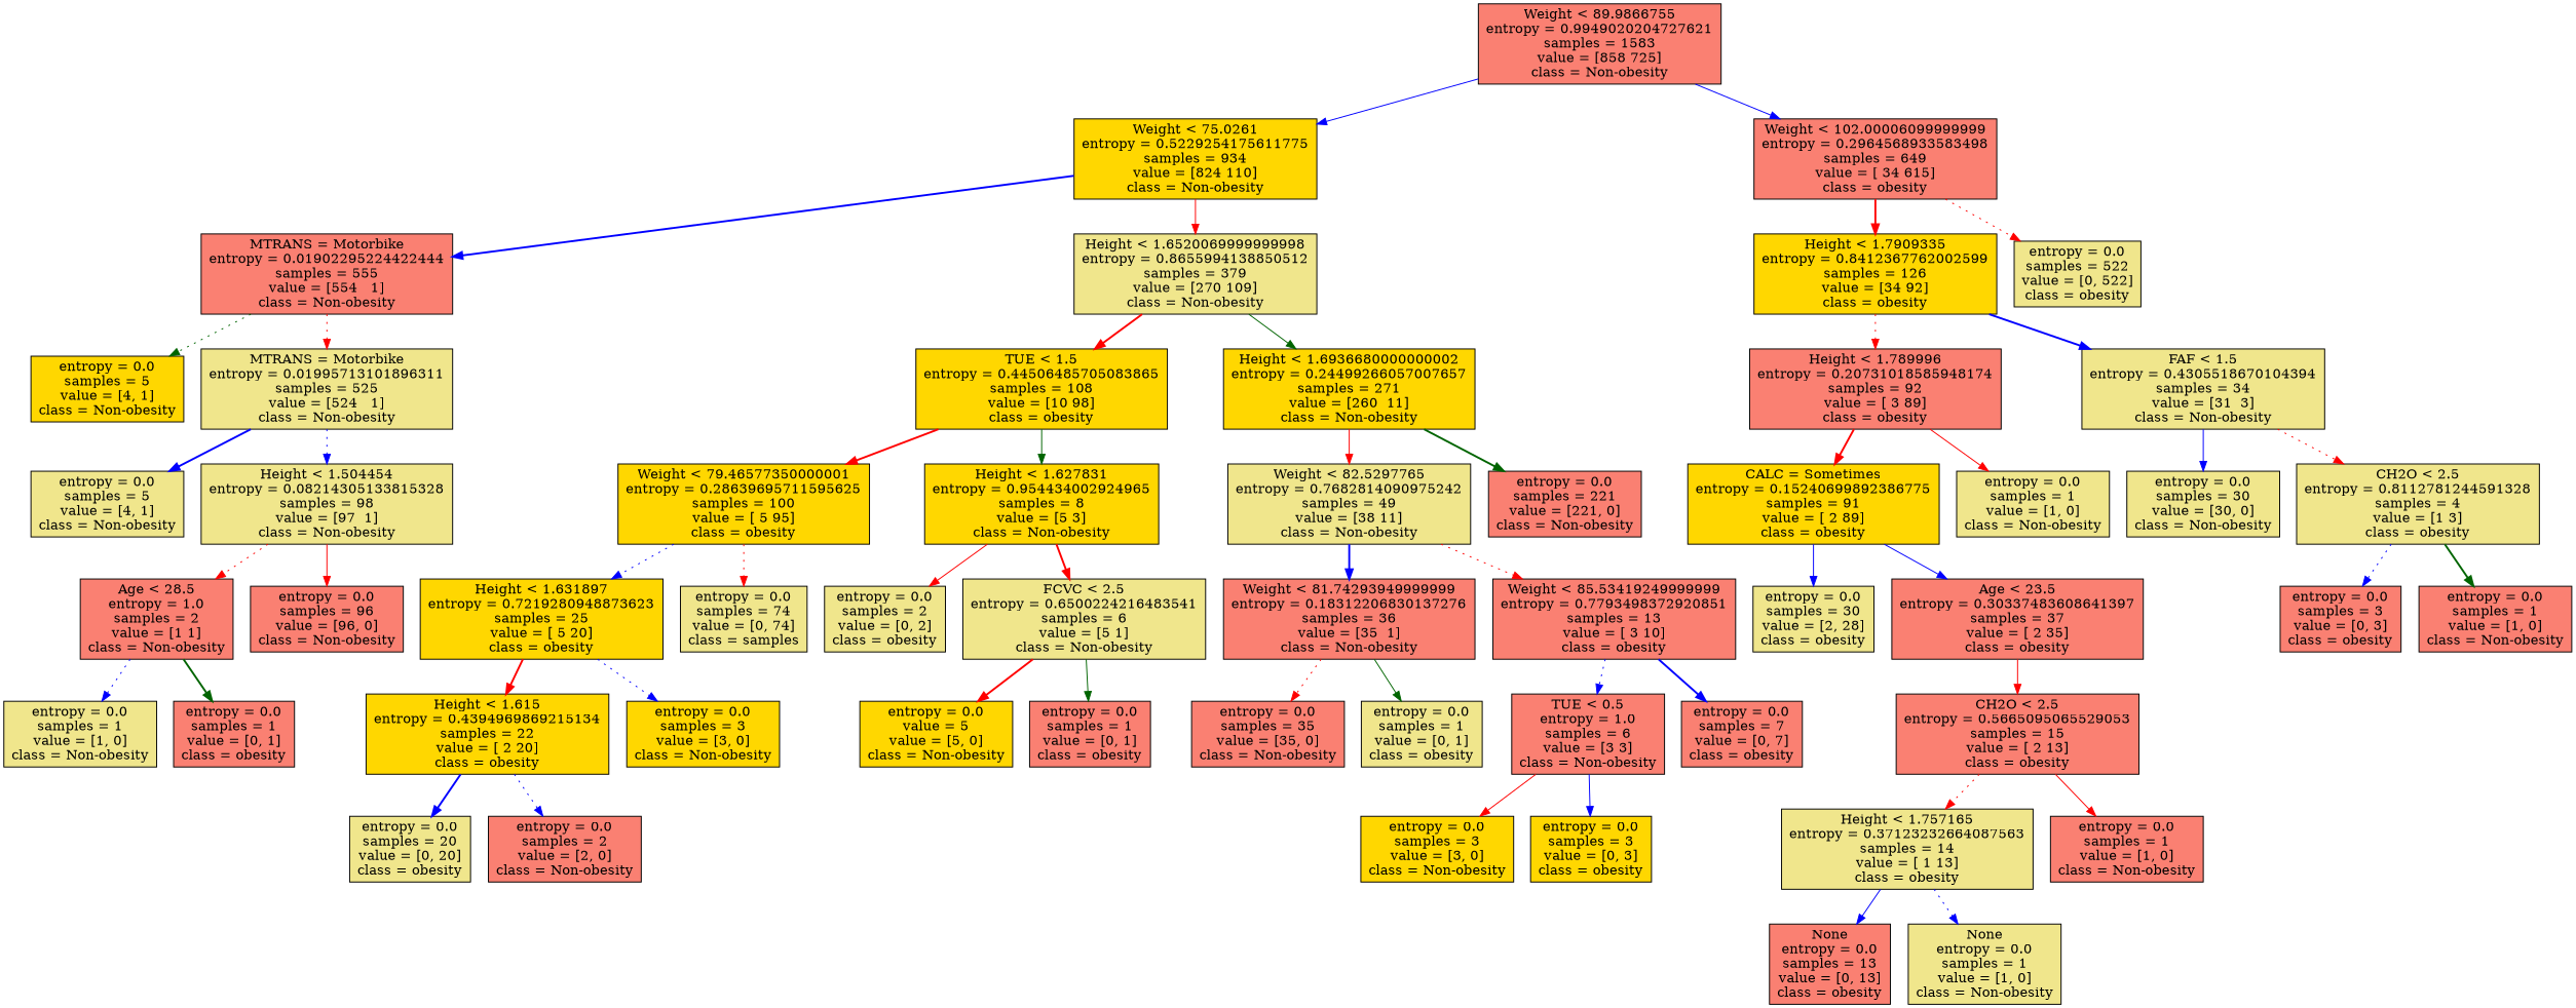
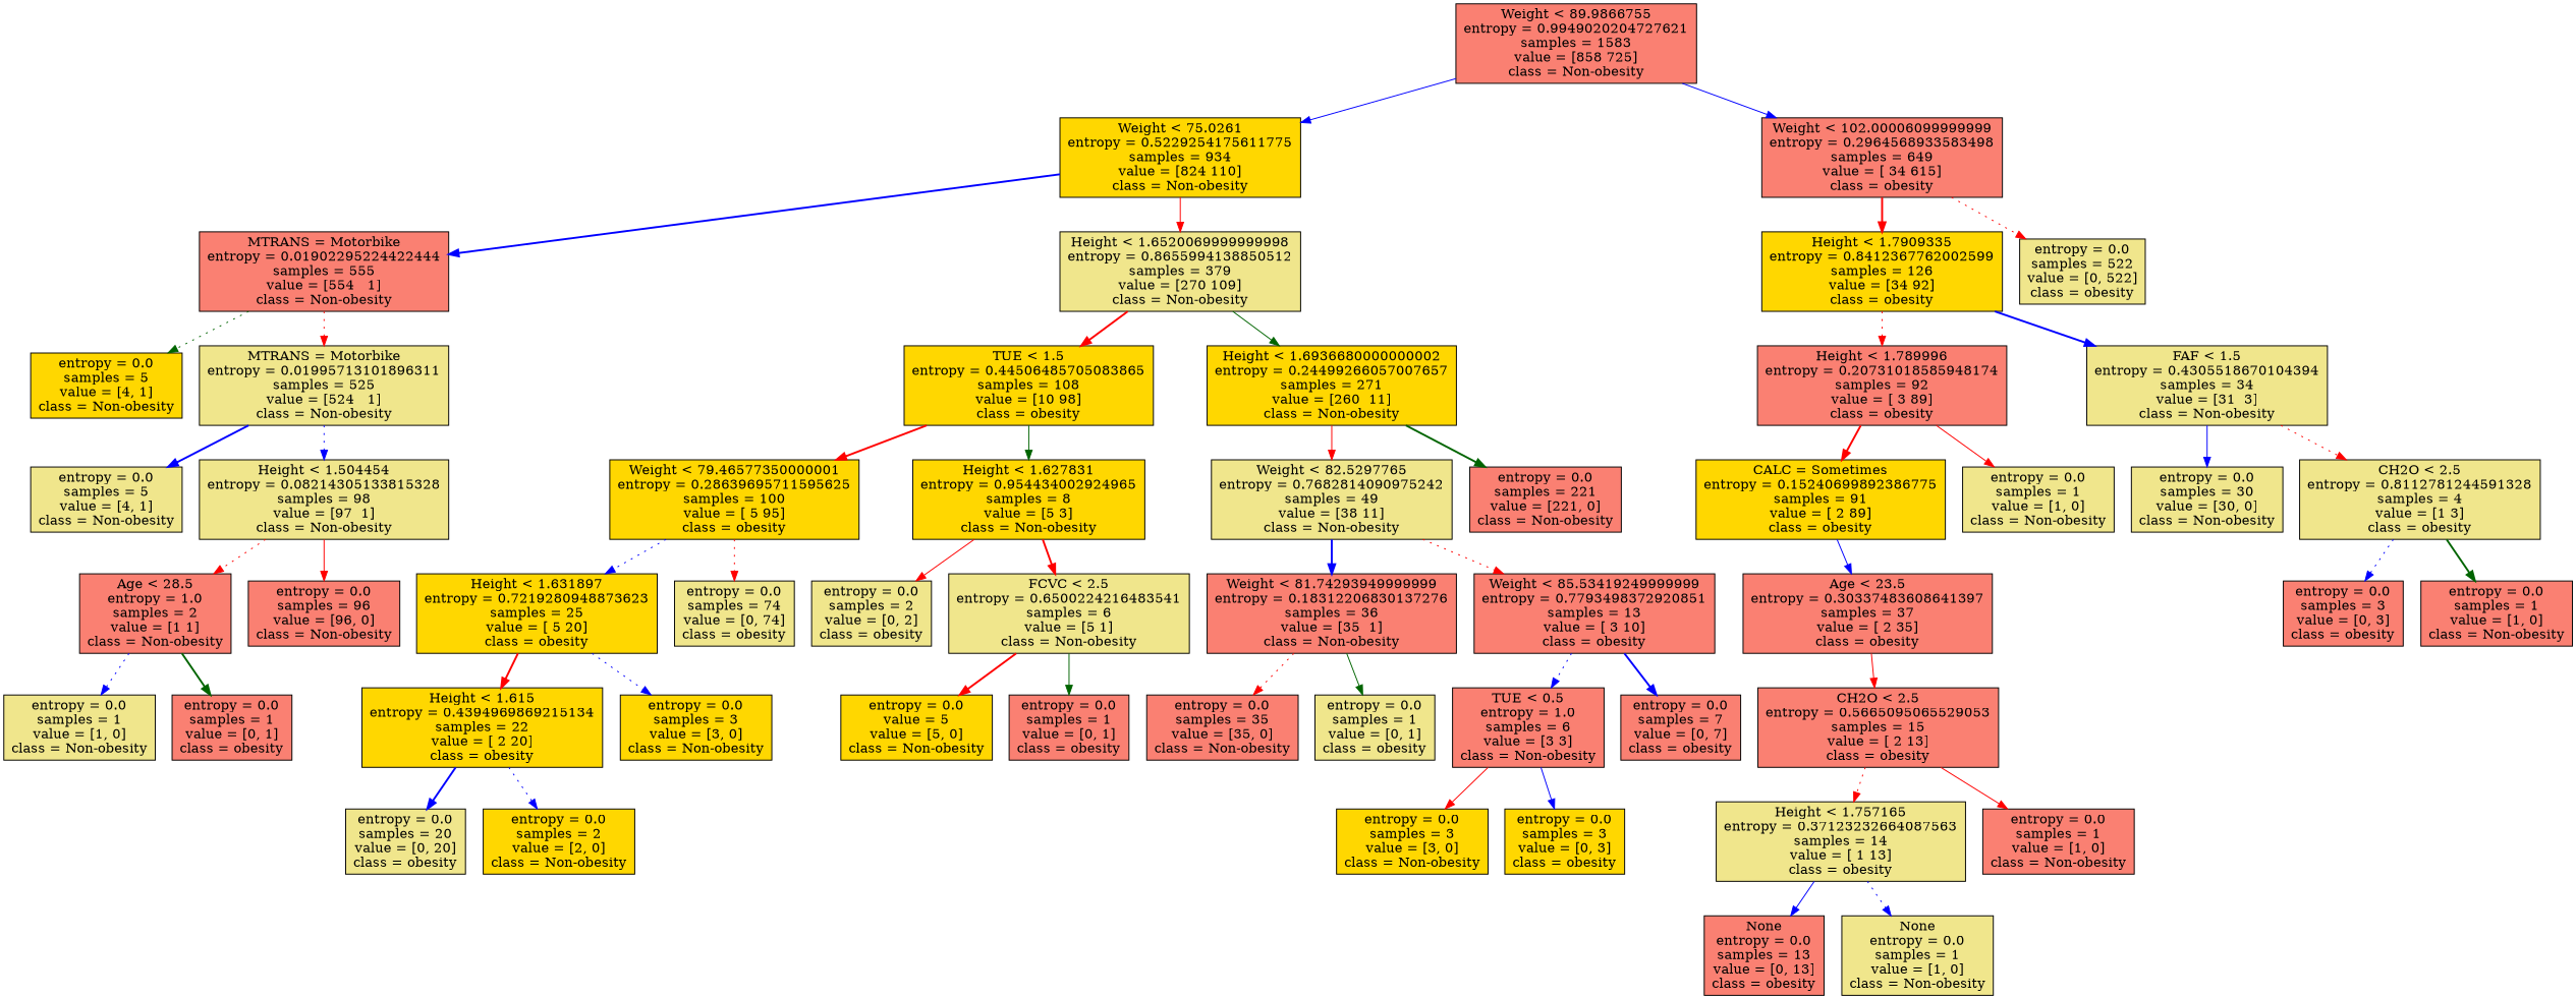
  digraph {
    node [fillcolor=salmon shape=box style=filled]
    edge [color=red style=solid]
    n1 [label="Weight < 89.9866755\nentropy = 0.9949020204727621\nsamples = 1583\nvalue = [858 725]\nclass = Non-obesity"]
    n2 [fillcolor=gold label="Weight < 75.0261\nentropy = 0.5229254175611775\nsamples = 934\nvalue = [824 110]\nclass = Non-obesity"]
    n3 [label="Weight < 102.00006099999999\nentropy = 0.2964568933583498\nsamples = 649\nvalue = [ 34 615]\nclass = obesity"]
    n4 [label="MTRANS = Motorbike\nentropy = 0.01902295224422444\nsamples = 555\nvalue = [554   1]\nclass = Non-obesity"]
    n5 [fillcolor=khaki label="Height < 1.6520069999999998\nentropy = 0.8655994138850512\nsamples = 379\nvalue = [270 109]\nclass = Non-obesity"]
    n6 [fillcolor=gold label="Height < 1.7909335\nentropy = 0.8412367762002599\nsamples = 126\nvalue = [34 92]\nclass = obesity"]
    n7 [fillcolor=khaki label="entropy = 0.0\nsamples = 522\nvalue = [0, 522]\nclass = obesity"]
    n8 [fillcolor=gold label="entropy = 0.0\nsamples = 5\nvalue = [4, 1]\nclass = Non-obesity"]
    n9 [fillcolor=khaki label="MTRANS = Motorbike\nentropy = 0.01995713101896311\nsamples = 525\nvalue = [524   1]\nclass = Non-obesity"]
    n10 [fillcolor=gold label="TUE < 1.5\nentropy = 0.44506485705083865\nsamples = 108\nvalue = [10 98]\nclass = obesity"]
    n11 [fillcolor=gold label="Height < 1.6936680000000002\nentropy = 0.24499266057007657\nsamples = 271\nvalue = [260  11]\nclass = Non-obesity"]
    n12 [fillcolor=khaki label="entropy = 0.0\nsamples = 5\nvalue = [4, 1]\nclass = Non-obesity"]
    n13 [fillcolor=khaki label="Height < 1.504454\nentropy = 0.08214305133815328\nsamples = 98\nvalue = [97  1]\nclass = Non-obesity"]
    n14 [label="Age < 28.5\nentropy = 1.0\nsamples = 2\nvalue = [1 1]\nclass = Non-obesity"]
    n15 [label="entropy = 0.0\nsamples = 96\nvalue = [96, 0]\nclass = Non-obesity"]
    n16 [fillcolor=khaki label="entropy = 0.0\nsamples = 1\nvalue = [1, 0]\nclass = Non-obesity"]
    n17 [label="entropy = 0.0\nsamples = 1\nvalue = [0, 1]\nclass = obesity"]
    n18 [fillcolor=gold label="Weight < 79.46577350000001\nentropy = 0.28639695711595625\nsamples = 100\nvalue = [ 5 95]\nclass = obesity"]
    n19 [fillcolor=gold label="Height < 1.627831\nentropy = 0.954434002924965\nsamples = 8\nvalue = [5 3]\nclass = Non-obesity"]
    n20 [fillcolor=khaki label="Weight < 82.5297765\nentropy = 0.7682814090975242\nsamples = 49\nvalue = [38 11]\nclass = Non-obesity"]
    n21 [label="entropy = 0.0\nsamples = 221\nvalue = [221, 0]\nclass = Non-obesity"]
    n22 [fillcolor=gold label="Height < 1.631897\nentropy = 0.7219280948873623\nsamples = 25\nvalue = [ 5 20]\nclass = obesity"]
-   n23 [fillcolor=khaki label="entropy = 0.0\nsamples = 74\nvalue = [0, 74]\nclass = samples"]
+   n23 [fillcolor=khaki label="entropy = 0.0\nsamples = 74\nvalue = [0, 74]\nclass = obesity"]
    n24 [fillcolor=khaki label="entropy = 0.0\nsamples = 2\nvalue = [0, 2]\nclass = obesity"]
    n25 [fillcolor=khaki label="FCVC < 2.5\nentropy = 0.6500224216483541\nsamples = 6\nvalue = [5 1]\nclass = Non-obesity"]
    n26 [fillcolor=gold label="Height < 1.615\nentropy = 0.4394969869215134\nsamples = 22\nvalue = [ 2 20]\nclass = obesity"]
    n27 [fillcolor=gold label="entropy = 0.0\nsamples = 3\nvalue = [3, 0]\nclass = Non-obesity"]
    n28 [fillcolor=khaki label="entropy = 0.0\nsamples = 20\nvalue = [0, 20]\nclass = obesity"]
-   n29 [label="entropy = 0.0\nsamples = 2\nvalue = [2, 0]\nclass = Non-obesity"]
+   n29 [fillcolor=gold label="entropy = 0.0\nsamples = 2\nvalue = [2, 0]\nclass = Non-obesity"]
    n30 [fillcolor=gold label="entropy = 0.0\nvalue = 5\nvalue = [5, 0]\nclass = Non-obesity"]
    n31 [label="entropy = 0.0\nsamples = 1\nvalue = [0, 1]\nclass = obesity"]
    n32 [label="Weight < 81.74293949999999\nentropy = 0.18312206830137276\nsamples = 36\nvalue = [35  1]\nclass = Non-obesity"]
    n33 [label="Weight < 85.53419249999999\nentropy = 0.7793498372920851\nsamples = 13\nvalue = [ 3 10]\nclass = obesity"]
    n34 [label="entropy = 0.0\nsamples = 35\nvalue = [35, 0]\nclass = Non-obesity"]
    n35 [fillcolor=khaki label="entropy = 0.0\nsamples = 1\nvalue = [0, 1]\nclass = obesity"]
    n36 [label="TUE < 0.5\nentropy = 1.0\nsamples = 6\nvalue = [3 3]\nclass = Non-obesity"]
    n37 [label="entropy = 0.0\nsamples = 7\nvalue = [0, 7]\nclass = obesity"]
    n38 [fillcolor=gold label="entropy = 0.0\nsamples = 3\nvalue = [3, 0]\nclass = Non-obesity"]
    n39 [fillcolor=gold label="entropy = 0.0\nsamples = 3\nvalue = [0, 3]\nclass = obesity"]
    n40 [label="Height < 1.789996\nentropy = 0.20731018585948174\nsamples = 92\nvalue = [ 3 89]\nclass = obesity"]
    n41 [fillcolor=khaki label="FAF < 1.5\nentropy = 0.4305518670104394\nsamples = 34\nvalue = [31  3]\nclass = Non-obesity"]
    n42 [fillcolor=gold label="CALC = Sometimes\nentropy = 0.15240699892386775\nsamples = 91\nvalue = [ 2 89]\nclass = obesity"]
    n43 [fillcolor=khaki label="entropy = 0.0\nsamples = 1\nvalue = [1, 0]\nclass = Non-obesity"]
    n44 [fillcolor=khaki label="entropy = 0.0\nsamples = 30\nvalue = [30, 0]\nclass = Non-obesity"]
    n45 [fillcolor=khaki label="CH2O < 2.5\nentropy = 0.8112781244591328\nsamples = 4\nvalue = [1 3]\nclass = obesity"]
-   n46 [fillcolor=khaki label="entropy = 0.0\nsamples = 30\nvalue = [2, 28]\nclass = obesity"]
    n47 [label="Age < 23.5\nentropy = 0.30337483608641397\nsamples = 37\nvalue = [ 2 35]\nclass = obesity"]
    n48 [label="CH2O < 2.5\nentropy = 0.5665095065529053\nsamples = 15\nvalue = [ 2 13]\nclass = obesity"]
    n49 [fillcolor=khaki label="Height < 1.757165\nentropy = 0.37123232664087563\nsamples = 14\nvalue = [ 1 13]\nclass = obesity"]
    n50 [label="entropy = 0.0\nsamples = 1\nvalue = [1, 0]\nclass = Non-obesity"]
    n51 [label="None\nentropy = 0.0\nsamples = 13\nvalue = [0, 13]\nclass = obesity"]
    n52 [fillcolor=khaki label="None\nentropy = 0.0\nsamples = 1\nvalue = [1, 0]\nclass = Non-obesity"]
    n53 [label="entropy = 0.0\nsamples = 3\nvalue = [0, 3]\nclass = obesity"]
    n54 [label="entropy = 0.0\nsamples = 1\nvalue = [1, 0]\nclass = Non-obesity"]
    n1 -> n2 [color=blue]
    n1 -> n3 [color=blue]
    n2 -> n4 [color=blue style=bold]
    n2 -> n5
    n3 -> n6 [style=bold]
    n3 -> n7 [style=dotted]
    n4 -> n8 [color=darkgreen style=dotted]
    n4 -> n9 [style=dotted]
    n5 -> n10 [style=bold]
    n5 -> n11 [color=darkgreen]
    n6 -> n40 [style=dotted]
    n6 -> n41 [color=blue style=bold]
    n9 -> n12 [color=blue style=bold]
    n9 -> n13 [color=blue style=dotted]
    n10 -> n18 [style=bold]
    n10 -> n19 [color=darkgreen]
    n11 -> n20
    n11 -> n21 [color=darkgreen style=bold]
    n13 -> n14 [style=dotted]
    n13 -> n15
    n14 -> n16 [color=blue style=dotted]
    n14 -> n17 [color=darkgreen style=bold]
    n18 -> n22 [color=blue style=dotted]
    n18 -> n23 [style=dotted]
    n19 -> n24
    n19 -> n25 [style=bold]
    n20 -> n32 [color=blue style=bold]
    n20 -> n33 [style=dotted]
    n22 -> n26 [style=bold]
    n22 -> n27 [color=blue style=dotted]
    n25 -> n30 [style=bold]
    n25 -> n31 [color=darkgreen]
    n26 -> n28 [color=blue style=bold]
    n26 -> n29 [color=blue style=dotted]
    n32 -> n34 [style=dotted]
    n32 -> n35 [color=darkgreen]
    n33 -> n36 [color=blue style=dotted]
    n33 -> n37 [color=blue style=bold]
    n36 -> n38
    n36 -> n39 [color=blue]
    n40 -> n42 [style=bold]
    n40 -> n43
    n41 -> n44 [color=blue]
    n41 -> n45 [style=dotted]
-   n42 -> n46 [color=blue]
    n42 -> n47 [color=blue]
    n45 -> n53 [color=blue style=dotted]
    n45 -> n54 [color=darkgreen style=bold]
    n47 -> n48
    n48 -> n49 [style=dotted]
    n48 -> n50
    n49 -> n51 [color=blue]
    n49 -> n52 [color=blue style=dotted]
  }
